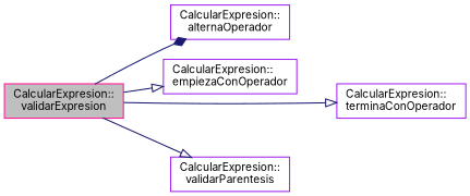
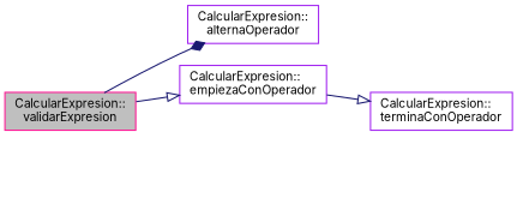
  digraph {
    fontname=Inter
    rankdir=LR
    node [color=purple fillcolor=white fontname=Inter fontsize=10 shape=record style=filled]
    edge [arrowhead=onormal color=midnightblue fontname=Inter fontsize=10 labelfontname=Helvetica labelfontsize=10 style=solid]
    n1 [color=deeppink fillcolor=grey75 fontcolor=black height=0.2 label="CalcularExpresion::\lvalidarExpresion" width=0.4]
    n2 [height=0.2 label="CalcularExpresion::\lalternaOperador" width=0.4]
    n3 [height=0.2 label="CalcularExpresion::\lempiezaConOperador" width=0.4]
    n4 [height=0.2 label="CalcularExpresion::\lterminaConOperador" width=0.4]
-   n5 [height=0.2 label="CalcularExpresion::\lvalidarParentesis" width=0.4]
    n1 -> n2 [arrowhead=diamond]
    n1 -> n3
-   n1 -> n4
-   n1 -> n5
+   n3 -> n4
  }
